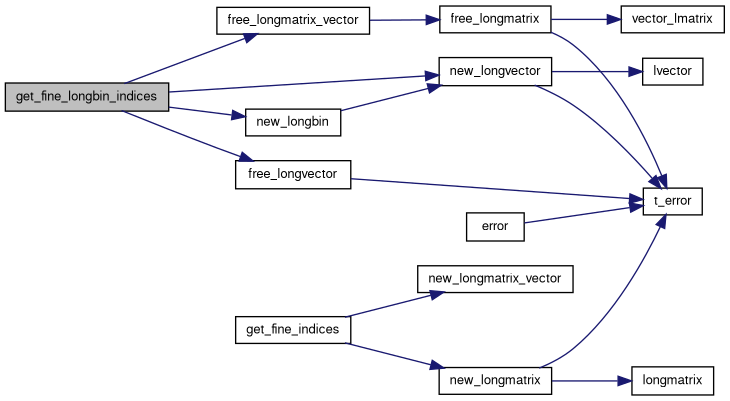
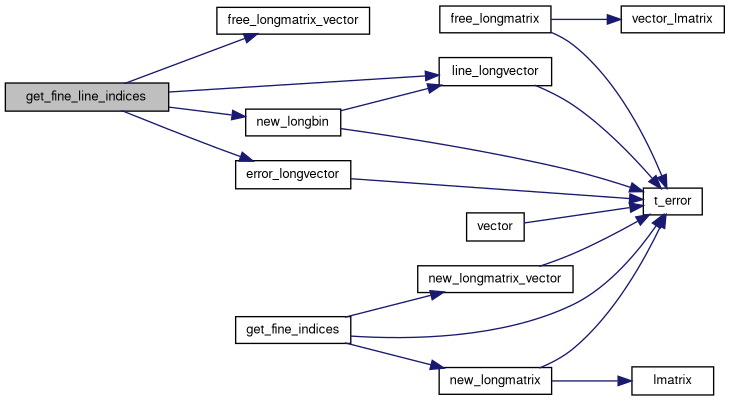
  digraph {
    rankdir=LR
    node [color=black fontname=FreeSans fontsize=10 shape=record]
    edge [color=midnightblue fontname=FreeSans fontsize=10 labelfontname=FreeSans labelfontsize=10 style=solid]
-   n1 [fillcolor=grey75 fontcolor=black height=0.2 label=get_fine_longbin_indices style=filled width=0.4]
+   n1 [fillcolor=grey75 fontcolor=black height=0.2 label=get_fine_line_indices style=filled width=0.4]
    n2 [height=0.2 label=free_longmatrix_vector width=0.4]
-   n3 [height=0.2 label=free_longvector width=0.4]
+   n3 [height=0.2 label=error_longvector width=0.4]
    n4 [height=0.2 label=new_longbin width=0.4]
-   n5 [height=0.2 label=new_longvector width=0.4]
+   n5 [height=0.2 label=line_longvector width=0.4]
    n6 [height=0.2 label=free_longmatrix width=0.4]
    n7 [height=0.2 label=t_error width=0.4]
    n8 [height=0.2 label=get_fine_indices width=0.4]
    n9 [height=0.2 label=new_longmatrix width=0.4]
    n10 [height=0.2 label=new_longmatrix_vector width=0.4]
-   n11 [height=0.2 label=lvector width=0.4]
    n12 [height=0.2 label=vector_lmatrix width=0.4]
-   n13 [height=0.2 label=longmatrix width=0.4]
-   n14 [height=0.2 label=error width=0.4]
+   n13 [height=0.2 label=lmatrix width=0.4]
+   n14 [height=0.2 label=vector width=0.4]
    n1 -> n2
    n1 -> n3
    n1 -> n4
    n1 -> n5
-   n2 -> n6
    n3 -> n7
    n4 -> n5
+   n4 -> n7
    n5 -> n7
-   n5 -> n11
    n6 -> n7
    n6 -> n12
+   n8 -> n7
    n8 -> n9
    n8 -> n10
    n9 -> n7
    n9 -> n13
+   n10 -> n7
    n14 -> n7
  }
